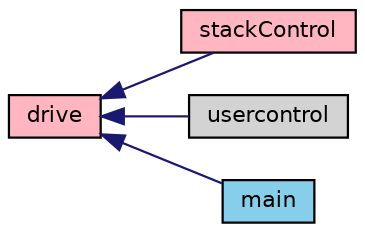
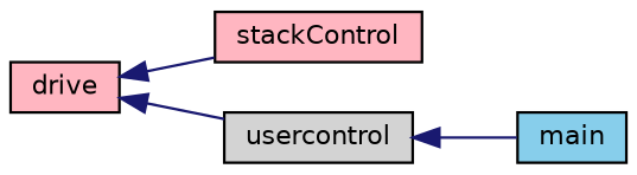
  digraph {
    rankdir=LR
    node [color=black fillcolor=lightpink fontname=Helvetica fontsize=10 shape=record style=filled]
    edge [color=midnightblue dir=back fontname=Helvetica fontsize=10 labelfontname=Helvetica labelfontsize=10 style=solid]
    n1 [fontcolor=black height=0.2 label=stackControl width=0.4]
    n2 [height=0.2 label=drive width=0.4]
    n3 [fillcolor=lightgrey height=0.2 label=usercontrol width=0.4]
    n4 [fillcolor=skyblue height=0.2 label=main width=0.4]
    n2 -> n1
    n2 -> n3
-   n2 -> n4
+   n3 -> n4
  }
